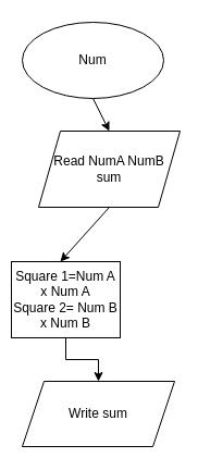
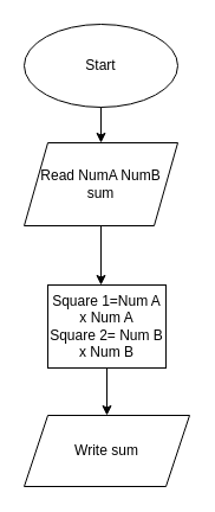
  <mxCell id="0" />
  <mxCell id="1" parent="0" />
- <mxCell id="2" value="Num" style="ellipse;whiteSpace=wrap;html=1;" vertex="1" parent="1"><mxGeometry x="20" y="20" width="130" height="70" as="geometry" /></mxCell>
- <mxCell id="3" value="Read NumA NumB &lt;br&gt;sum" style="shape=parallelogram;perimeter=parallelogramPerimeter;whiteSpace=wrap;html=1;fixedSize=1;" vertex="1" parent="1"><mxGeometry x="35" y="120" width="130" height="70" as="geometry" /></mxCell>
+ <mxCell id="2" value="Start" style="ellipse;whiteSpace=wrap;html=1;" vertex="1" parent="1"><mxGeometry x="20" y="20" width="130" height="70" as="geometry" /></mxCell>
+ <mxCell id="3" value="Read NumA NumB &lt;br&gt;sum" style="shape=parallelogram;perimeter=parallelogramPerimeter;whiteSpace=wrap;html=1;fixedSize=1;" vertex="1" parent="1"><mxGeometry x="20" y="120" width="130" height="70" as="geometry" /></mxCell>
  <mxCell id="4" value="" style="edgeStyle=orthogonalEdgeStyle;rounded=0;orthogonalLoop=1;jettySize=auto;html=1;" edge="1" parent="1" source="5" target="8"><mxGeometry relative="1" as="geometry" /></mxCell>
- <mxCell id="5" value="Square 1=Num A x Num A&lt;br&gt;Square 2= Num B x Num B" style="rounded=0;whiteSpace=wrap;html=1;direction=south;" vertex="1" parent="1"><mxGeometry x="10" y="240" width="100" height="70" as="geometry" /></mxCell>
+ <mxCell id="5" value="Square 1=Num A x Num A&lt;br&gt;Square 2= Num B x Num B" style="rounded=0;whiteSpace=wrap;html=1;direction=south;" vertex="1" parent="1"><mxGeometry x="40" y="240" width="100" height="70" as="geometry" /></mxCell>
  <mxCell id="6" value="" style="endArrow=classic;html=1;rounded=0;entryX=0.5;entryY=0;entryDx=0;entryDy=0;" edge="1" parent="1" target="3"><mxGeometry width="50" height="50" relative="1" as="geometry"><mxPoint x="85" y="90" as="sourcePoint" /><mxPoint x="80" y="120" as="targetPoint" /><Array as="points" /></mxGeometry></mxCell>
  <mxCell id="7" value="" style="endArrow=classic;html=1;rounded=0;exitX=0.5;exitY=1;exitDx=0;exitDy=0;entryX=0;entryY=0.55;entryDx=0;entryDy=0;entryPerimeter=0;" edge="1" parent="1" source="3" target="5"><mxGeometry width="50" height="50" relative="1" as="geometry"><mxPoint x="85" y="200" as="sourcePoint" /><mxPoint x="90" y="240" as="targetPoint" /></mxGeometry></mxCell>
  <mxCell id="8" value="Write sum" style="shape=parallelogram;perimeter=parallelogramPerimeter;whiteSpace=wrap;html=1;fixedSize=1;" vertex="1" parent="1"><mxGeometry x="20" y="350" width="140" height="60" as="geometry" /></mxCell>
